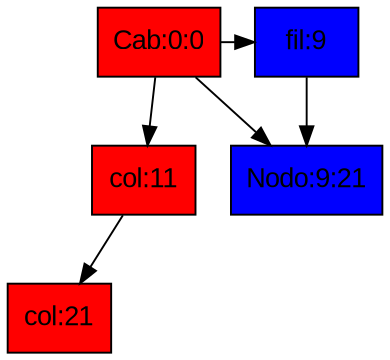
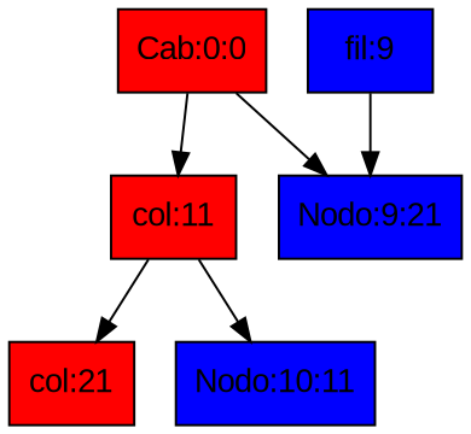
  digraph {
    fontname="Liberation Sans"
    rankdir=TB
    node [fillcolor=red fontname="Liberation Sans" shape=box style=filled]
    edge [fontname="Liberation Sans"]
    n1 [label=<Cab:0:0>]
    n2 [fillcolor=blue label=<fil:9>]
    n3 [label=<col:11>]
    n4 [fillcolor=blue label=<Nodo:9:21>]
    n5 [label=<col:21>]
+   n6 [fillcolor=blue label=<Nodo:10:11>]
    subgraph sub_1 {
      rank=same
      n1
      n2
    }
-   n1 -> n2
    n1 -> n3
    n1 -> n4
    n2 -> n4
    n3 -> n5
+   n3 -> n6
  }
